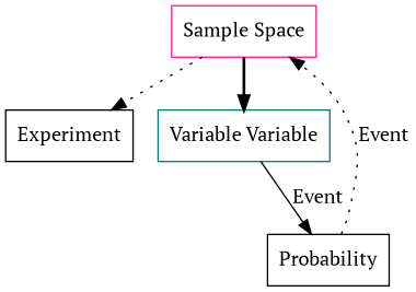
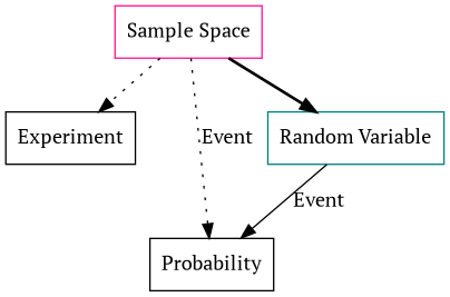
  digraph {
    compound=true
    fontname="PT Serif"
    rankdir=TB
    node [color=black fontname="PT Serif" shape=box]
    edge [fontname="PT Serif" style=dotted]
    n1 [label=Experiment]
    n2 [color=deeppink label="Sample Space"]
    n3 [label=Probability]
-   n4 [color=teal label="Variable Variable"]
+   n4 [color=teal label="Random Variable"]
    n2 -> n1
-   n3 -> n2 [label=Event]
+   n2 -> n3 [label=Event]
    n2 -> n4 [style=bold]
    n4 -> n3 [label=Event style=solid]
  }
